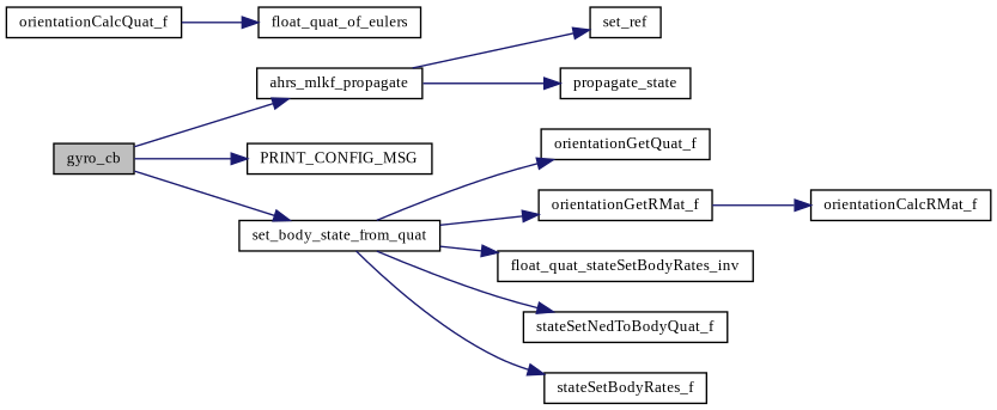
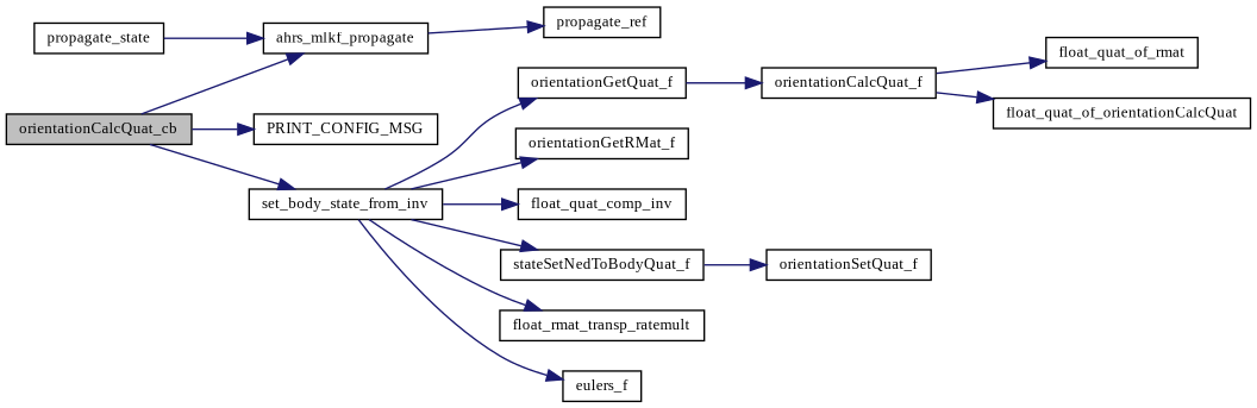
  digraph {
    fontname="Liberation Serif"
    rankdir=LR
    node [color=black fillcolor=white fontname="Liberation Serif" fontsize=10 shape=record style=filled]
    edge [color=midnightblue fontname="Liberation Serif" fontsize=10 labelfontname=FreeSans labelfontsize=10 style=solid]
-   n1 [fillcolor=grey75 fontcolor=black height=0.2 label=gyro_cb width=0.4]
+   n1 [fillcolor=grey75 fontcolor=black height=0.2 label=orientationCalcQuat_cb width=0.4]
    n2 [height=0.2 label=ahrs_mlkf_propagate width=0.4]
    n3 [height=0.2 label=PRINT_CONFIG_MSG width=0.4]
-   n4 [height=0.2 label=set_body_state_from_quat width=0.4]
-   n5 [height=0.2 label=set_ref width=0.4]
+   n4 [height=0.2 label=set_body_state_from_inv width=0.4]
+   n5 [height=0.2 label=propagate_ref width=0.4]
    n6 [height=0.2 label=propagate_state width=0.4]
    n7 [height=0.2 label=orientationGetQuat_f width=0.4]
    n8 [height=0.2 label=orientationGetRMat_f width=0.4]
-   n9 [height=0.2 label=float_quat_stateSetBodyRates_inv width=0.4]
+   n9 [height=0.2 label=float_quat_comp_inv width=0.4]
    n10 [height=0.2 label=stateSetNedToBodyQuat_f width=0.4]
-   n12 [height=0.2 label=stateSetBodyRates_f width=0.4]
+   n11 [height=0.2 label=float_rmat_transp_ratemult width=0.4]
+   n12 [height=0.2 label=eulers_f width=0.4]
    n13 [height=0.2 label=orientationCalcQuat_f width=0.4]
-   n14 [height=0.2 label=orientationCalcRMat_f width=0.4]
-   n17 [height=0.2 label=float_quat_of_eulers width=0.4]
+   n15 [height=0.2 label=orientationSetQuat_f width=0.4]
+   n16 [height=0.2 label=float_quat_of_rmat width=0.4]
+   n17 [height=0.2 label=float_quat_of_orientationCalcQuat width=0.4]
    n1 -> n2
    n1 -> n3
    n1 -> n4
    n2 -> n5
-   n2 -> n6
+   n6 -> n2
    n4 -> n7
    n4 -> n8
    n4 -> n9
    n4 -> n10
+   n4 -> n11
    n4 -> n12
-   n8 -> n14
+   n7 -> n13
+   n10 -> n15
+   n13 -> n16
    n13 -> n17
  }
